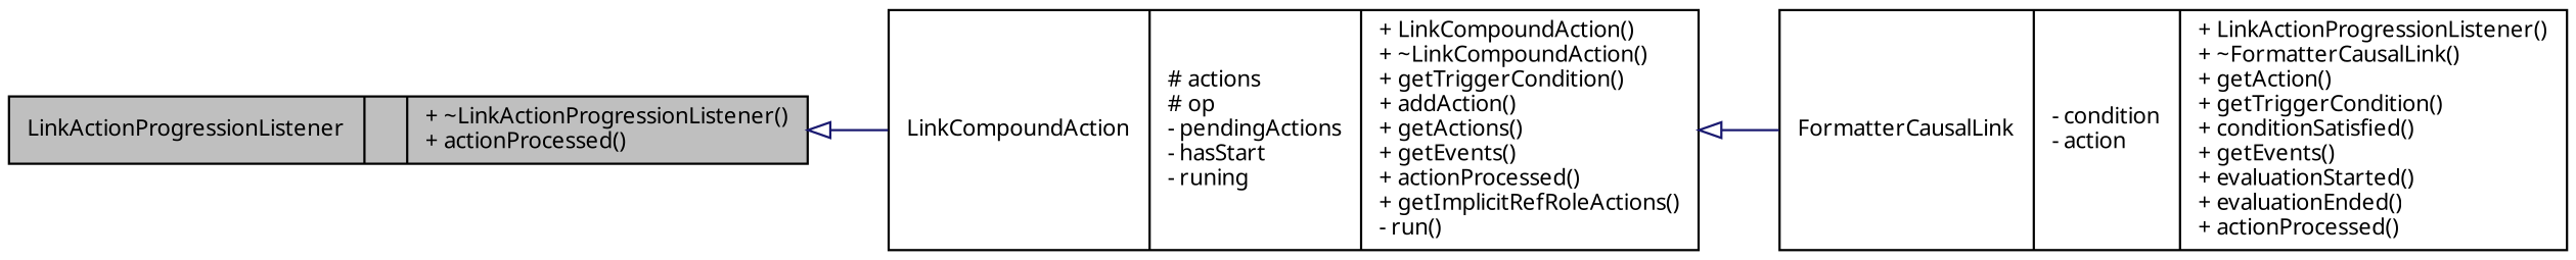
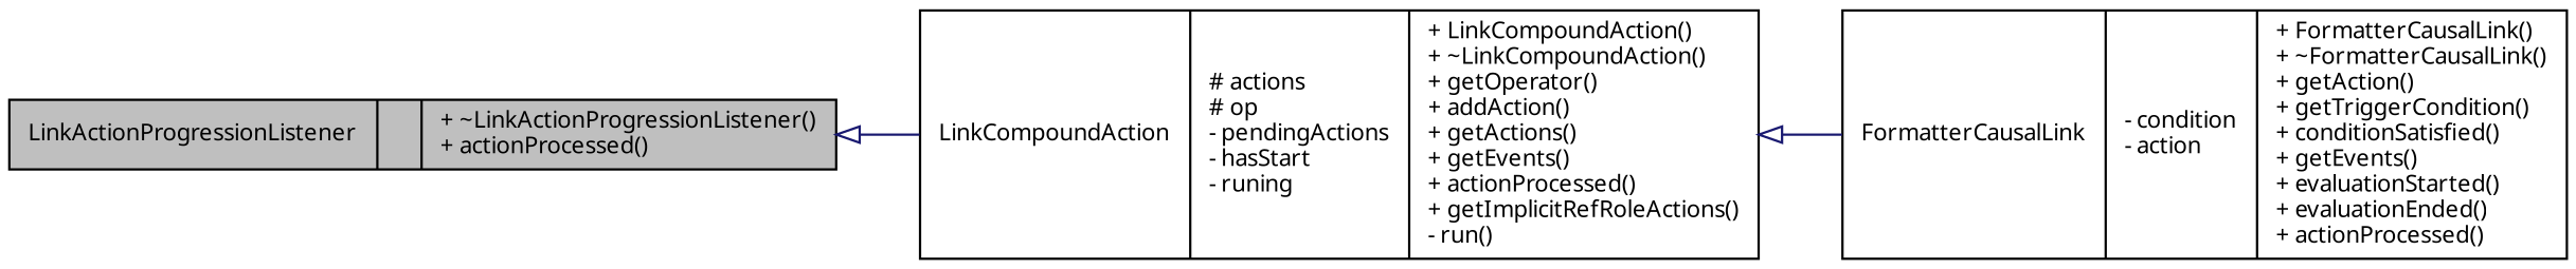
  digraph {
    rankdir=LR
    node [color=black fillcolor=white fontname="FreeSans.ttf" fontsize=10 shape=record style=filled]
    edge [arrowtail=empty color=midnightblue dir=back fontname="FreeSans.ttf" fontsize=10 labelfontname="FreeSans.ttf" labelfontsize=10 style=solid]
    n1 [fillcolor=grey75 fontcolor=black height=0.2 label="{LinkActionProgressionListener\n||+ ~LinkActionProgressionListener()\l+ actionProcessed()\l}" width=0.4]
-   n2 [height=0.2 label="{LinkCompoundAction\n|# actions\l# op\l- pendingActions\l- hasStart\l- runing\l|+ LinkCompoundAction()\l+ ~LinkCompoundAction()\l+ getTriggerCondition()\l+ addAction()\l+ getActions()\l+ getEvents()\l+ actionProcessed()\l+ getImplicitRefRoleActions()\l- run()\l}" width=0.4]
-   n3 [height=0.2 label="{FormatterCausalLink\n|- condition\l- action\l|+ LinkActionProgressionListener()\l+ ~FormatterCausalLink()\l+ getAction()\l+ getTriggerCondition()\l+ conditionSatisfied()\l+ getEvents()\l+ evaluationStarted()\l+ evaluationEnded()\l+ actionProcessed()\l}" width=0.4]
+   n2 [height=0.2 label="{LinkCompoundAction\n|# actions\l# op\l- pendingActions\l- hasStart\l- runing\l|+ LinkCompoundAction()\l+ ~LinkCompoundAction()\l+ getOperator()\l+ addAction()\l+ getActions()\l+ getEvents()\l+ actionProcessed()\l+ getImplicitRefRoleActions()\l- run()\l}" width=0.4]
+   n3 [height=0.2 label="{FormatterCausalLink\n|- condition\l- action\l|+ FormatterCausalLink()\l+ ~FormatterCausalLink()\l+ getAction()\l+ getTriggerCondition()\l+ conditionSatisfied()\l+ getEvents()\l+ evaluationStarted()\l+ evaluationEnded()\l+ actionProcessed()\l}" width=0.4]
    n1 -> n2
    n2 -> n3
  }
